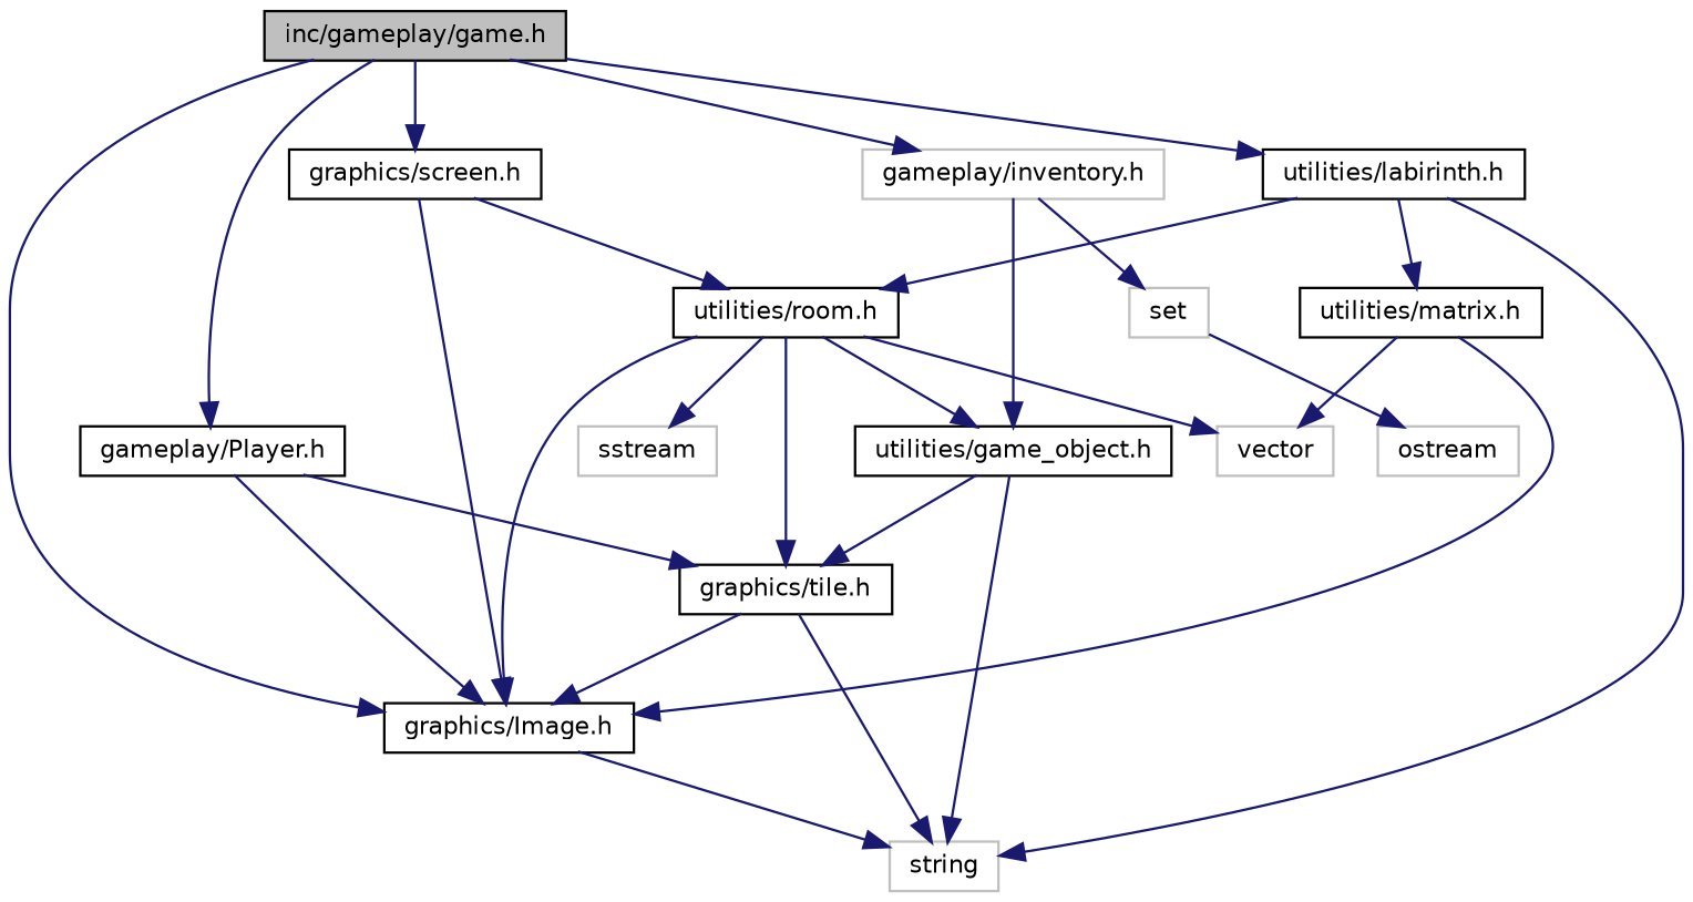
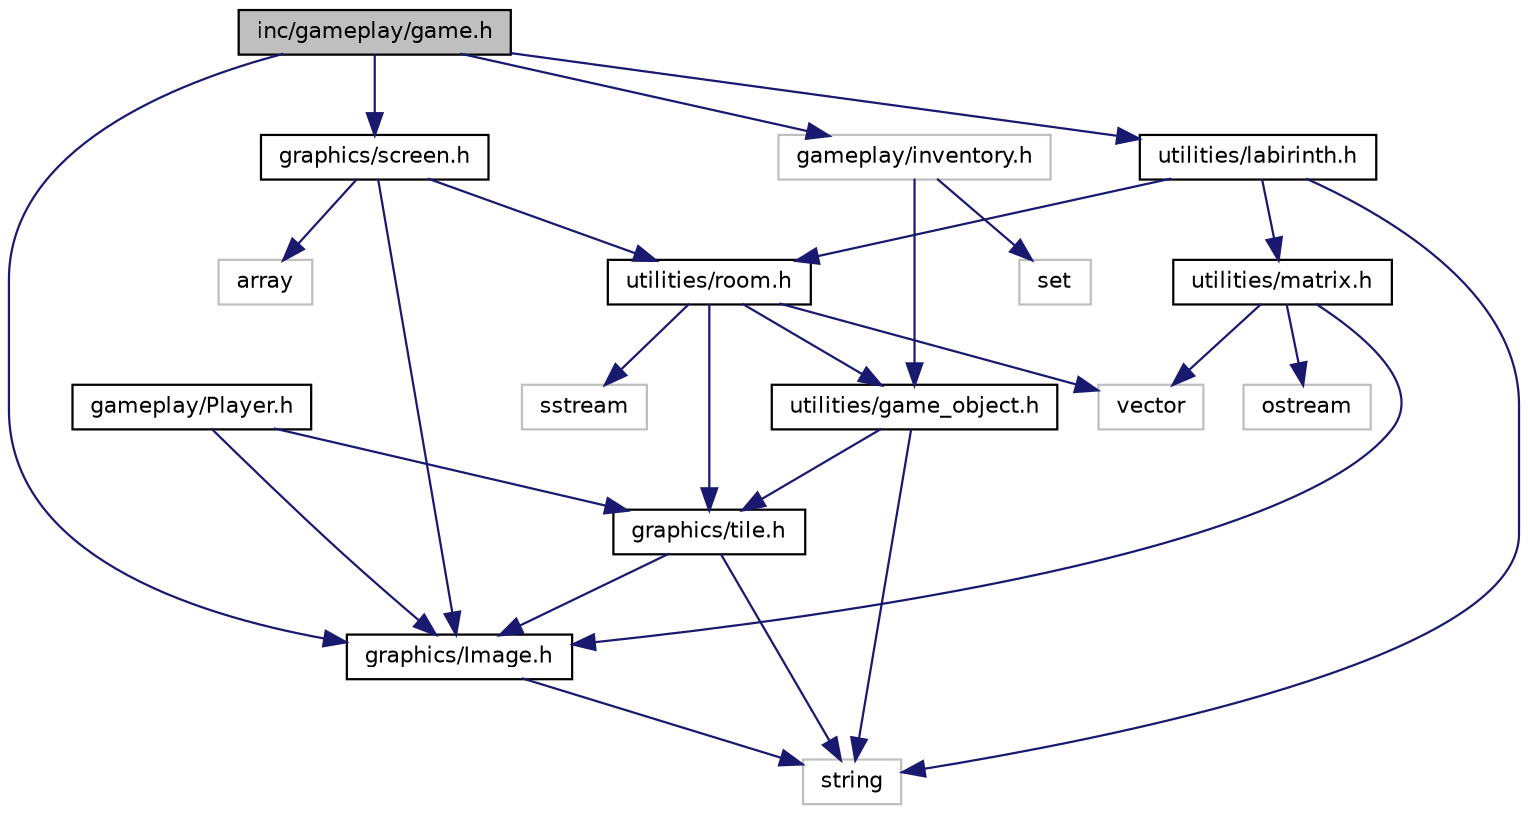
  digraph {
    node [color=black fillcolor=white fontname=Helvetica fontsize=10 shape=record style=filled]
    edge [color=midnightblue fontname=Helvetica fontsize=10 labelfontname=Helvetica labelfontsize=10 style=solid]
    n1 [fillcolor=grey75 fontcolor=black height=0.2 label="inc/gameplay/game.h" width=0.4]
    n2 [height=0.2 label="gameplay/Player.h" width=0.4]
    n3 [height=0.2 label="graphics/Image.h" width=0.4]
    n4 [color=grey75 height=0.2 label="gameplay/inventory.h" width=0.4]
    n5 [height=0.2 label="graphics/screen.h" width=0.4]
    n6 [height=0.2 label="utilities/labirinth.h" width=0.4]
    n7 [height=0.2 label="graphics/tile.h" width=0.4]
    n8 [color=grey75 height=0.2 label=string width=0.4]
    n9 [height=0.2 label="utilities/game_object.h" width=0.4]
    n10 [color=grey75 height=0.2 label=set width=0.4]
    n11 [height=0.2 label="utilities/room.h" width=0.4]
+   n12 [color=grey75 height=0.2 label=array width=0.4]
    n13 [height=0.2 label="utilities/matrix.h" width=0.4]
    n14 [color=grey75 height=0.2 label=sstream width=0.4]
    n15 [color=grey75 height=0.2 label=vector width=0.4]
    n16 [color=grey75 height=0.2 label=ostream width=0.4]
-   n1 -> n2
    n1 -> n3
    n1 -> n4
    n1 -> n5
    n1 -> n6
    n2 -> n3
    n2 -> n7
    n3 -> n8
    n4 -> n9
    n4 -> n10
    n5 -> n3
    n5 -> n11
+   n5 -> n12
    n6 -> n8
    n6 -> n11
    n6 -> n13
    n7 -> n3
    n7 -> n8
    n9 -> n7
    n9 -> n8
-   n11 -> n3
    n11 -> n7
    n11 -> n9
    n11 -> n14
    n11 -> n15
    n13 -> n3
    n13 -> n15
-   n10 -> n16
+   n13 -> n16
  }
